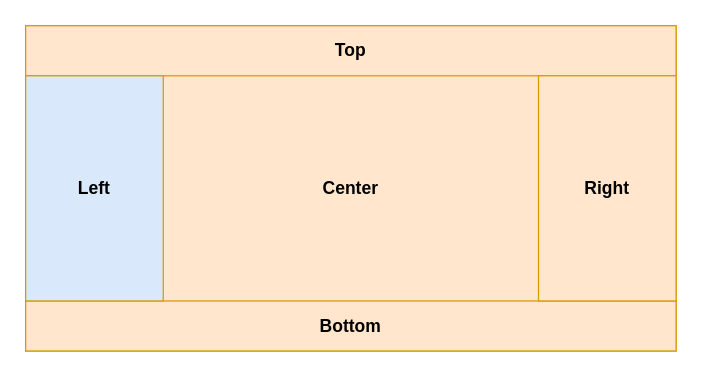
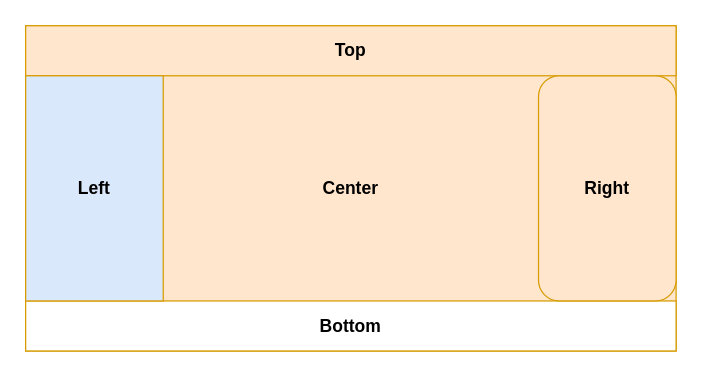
  <mxCell id="0" />
  <mxCell id="1" parent="0" />
  <mxCell id="2" value="Center" style="rounded=0;whiteSpace=wrap;html=1;fontSize=14;fontStyle=1;fillColor=#ffe6cc;strokeColor=#d79b00;" vertex="1" parent="1"><mxGeometry x="20" y="20" width="520" height="260" as="geometry" /></mxCell>
  <mxCell id="3" value="Top" style="rounded=0;whiteSpace=wrap;html=1;fontSize=14;fontStyle=1;fillColor=#ffe6cc;strokeColor=#d79b00;" vertex="1" parent="1"><mxGeometry x="20" y="20" width="520" height="40" as="geometry" /></mxCell>
- <mxCell id="4" value="Bottom" style="rounded=0;whiteSpace=wrap;html=1;fontSize=14;fontStyle=1;fillColor=#ffe6cc;strokeColor=#d79b00;" vertex="1" parent="1"><mxGeometry x="20" y="240" width="520" height="40" as="geometry" /></mxCell>
+ <mxCell id="4" value="Bottom" style="rounded=0;whiteSpace=wrap;html=1;fontSize=14;fontStyle=1;fillColor=#ffffff;strokeColor=#d79b00;" vertex="1" parent="1"><mxGeometry x="20" y="240" width="520" height="40" as="geometry" /></mxCell>
  <mxCell id="5" value="Left" style="rounded=0;whiteSpace=wrap;html=1;fontSize=14;fontStyle=1;fillColor=#dae8fc;strokeColor=#d79b00;" vertex="1" parent="1"><mxGeometry x="20" y="60" width="110" height="180" as="geometry" /></mxCell>
- <mxCell id="6" value="Right" style="rounded=0;whiteSpace=wrap;html=1;fontSize=14;fontStyle=1;fillColor=#ffe6cc;strokeColor=#d79b00;" vertex="1" parent="1"><mxGeometry x="430" y="60" width="110" height="180" as="geometry" /></mxCell>
+ <mxCell id="6" value="Right" style="whiteSpace=wrap;html=1;fontSize=14;fontStyle=1;fillColor=#ffe6cc;strokeColor=#d79b00;rounded=1;" vertex="1" parent="1"><mxGeometry x="430" y="60" width="110" height="180" as="geometry" /></mxCell>
